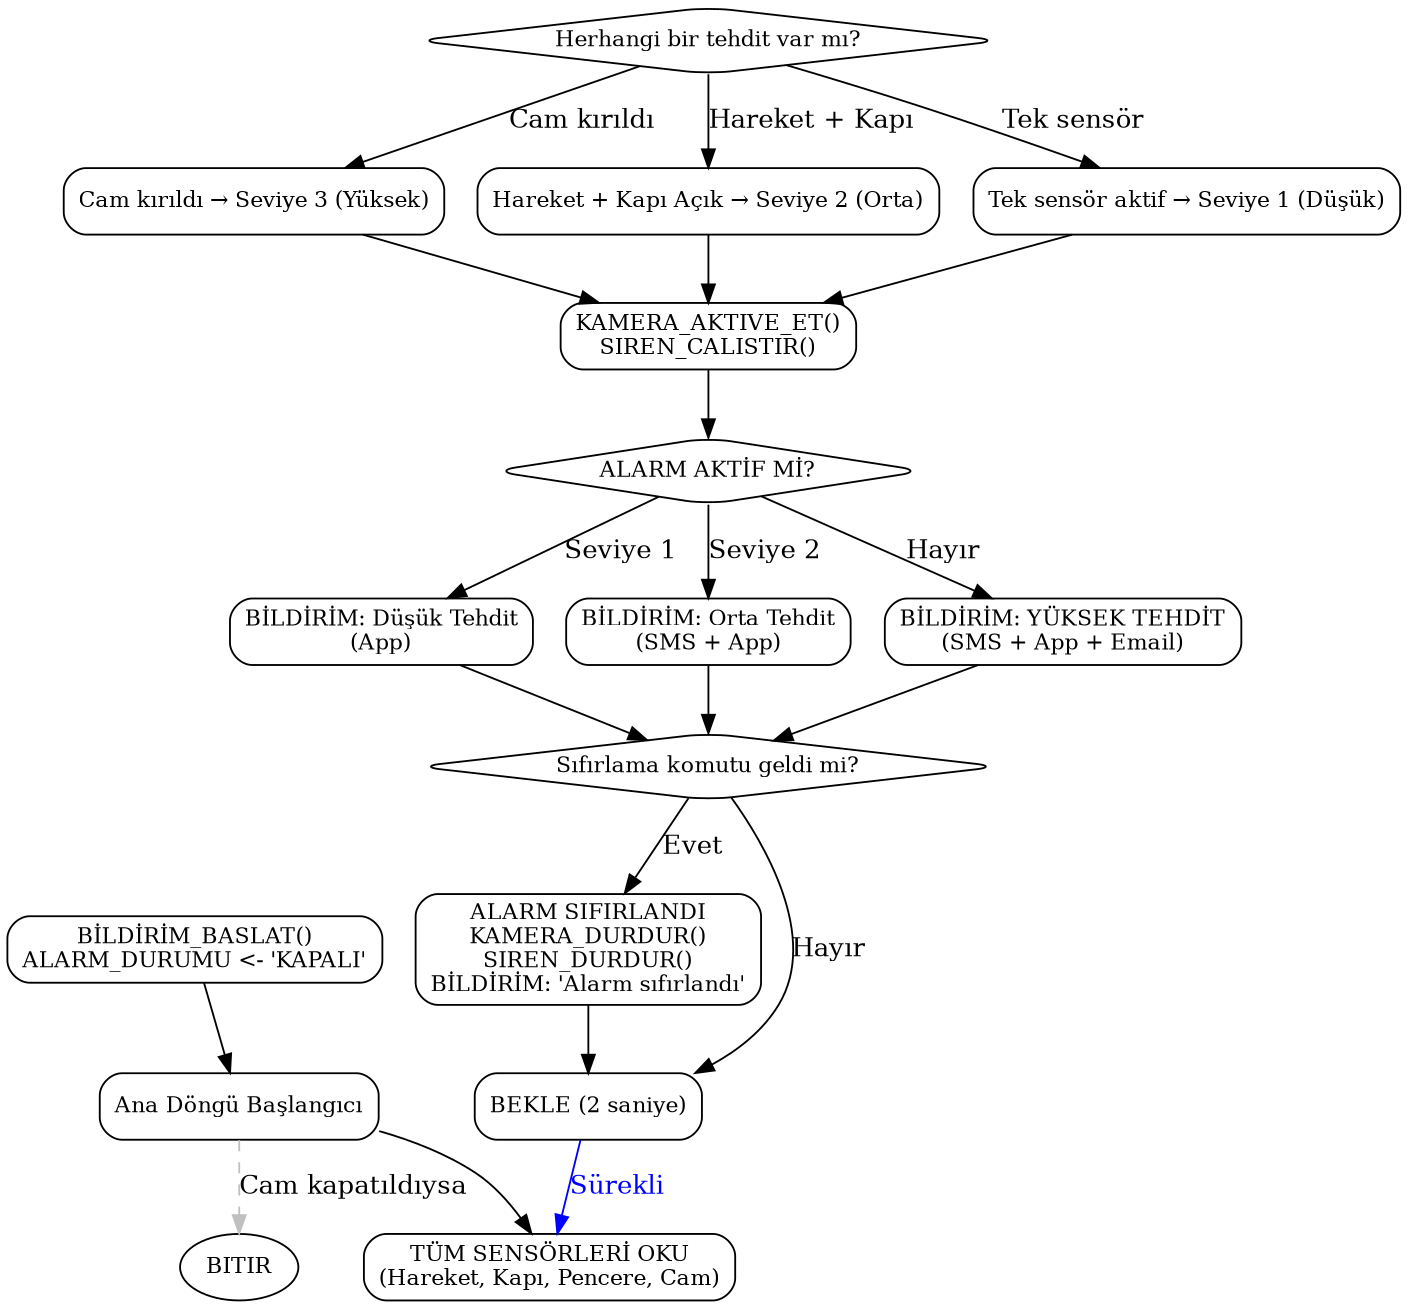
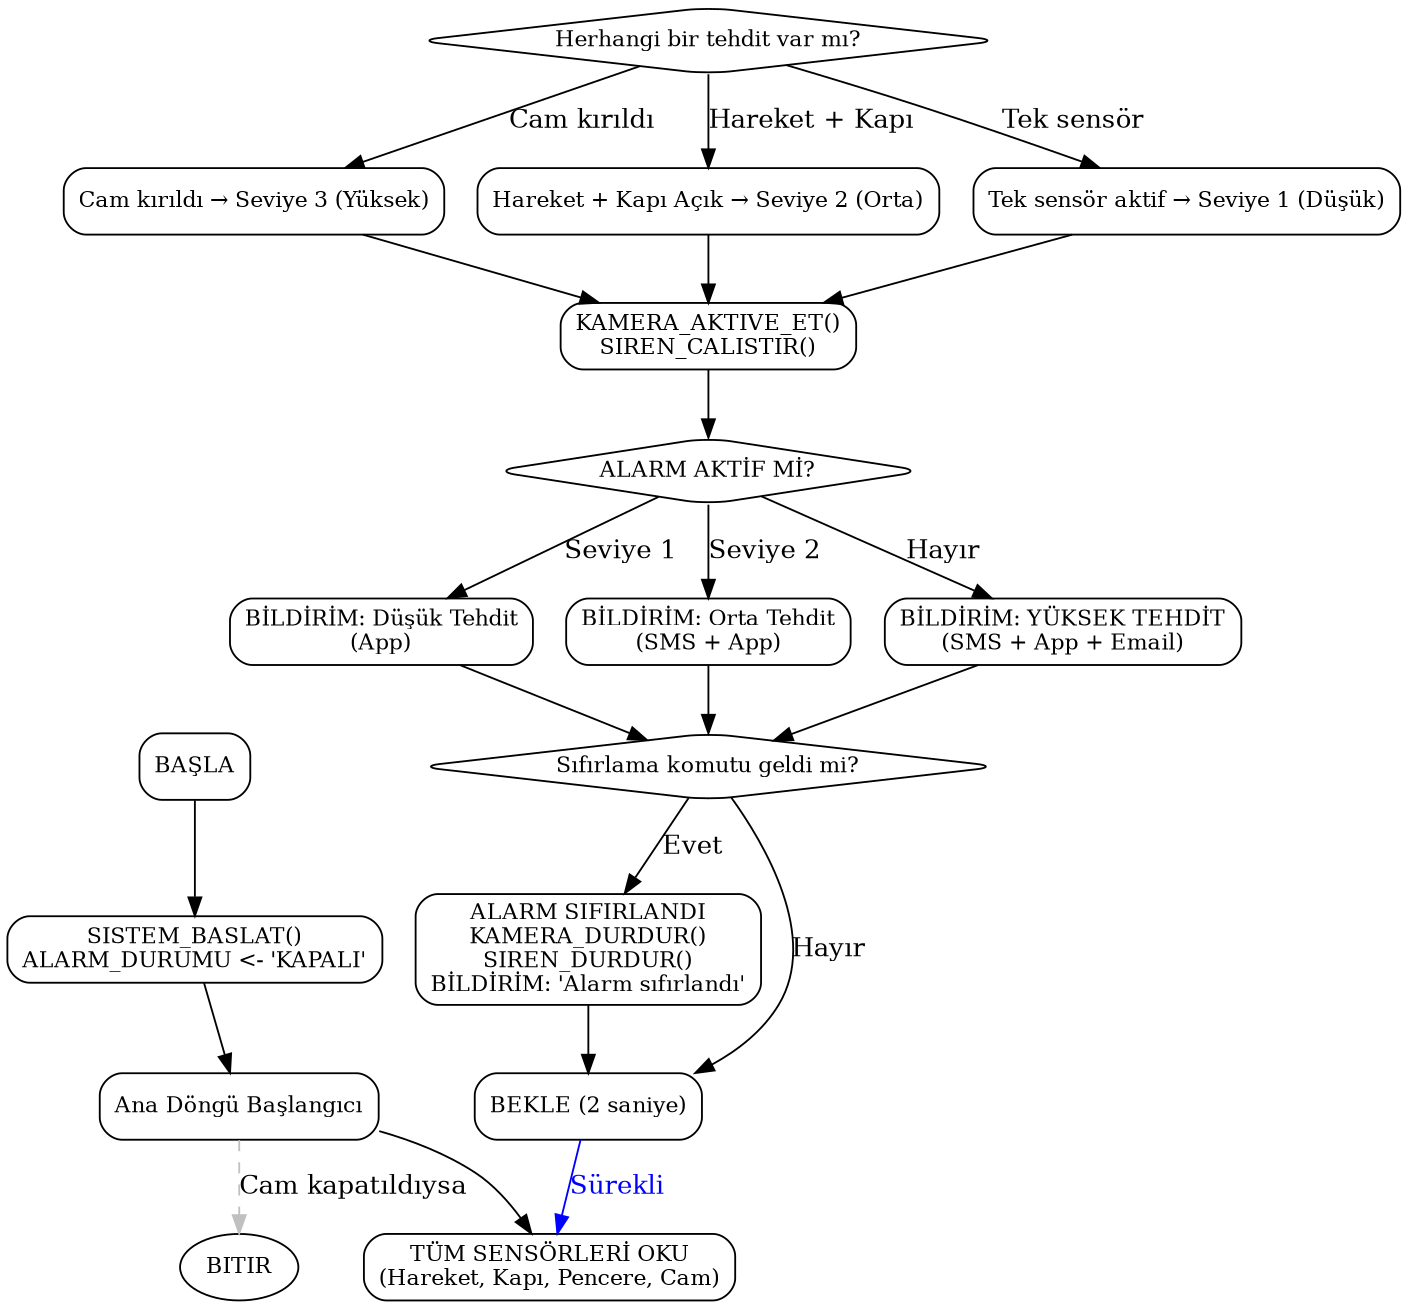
  digraph {
    fontname="DejaVu Serif"
    rankdir=TB
    node [fontname="DejaVu Serif" fontsize=12 shape=box style=rounded]
    edge [fontname="DejaVu Serif"]
-   n2 [label="BİLDİRİM_BASLAT()\nALARM_DURUMU <- 'KAPALI'"]
+   n1 [label="BAŞLA"]
+   n2 [label="SISTEM_BASLAT()\nALARM_DURUMU <- 'KAPALI'"]
    n3 [label="Ana Döngü Başlangıcı"]
    n4 [label="TÜM SENSÖRLERİ OKU\n(Hareket, Kapı, Pencere, Cam)"]
    n5 [label=BITIR shape=oval]
    n6 [label="Herhangi bir tehdit var mı?" shape=diamond]
    n7 [label="Cam kırıldı → Seviye 3 (Yüksek)"]
    n8 [label="Hareket + Kapı Açık → Seviye 2 (Orta)"]
    n9 [label="Tek sensör aktif → Seviye 1 (Düşük)"]
    n10 [label="KAMERA_AKTIVE_ET()\nSIREN_CALISTIR()"]
    n11 [label="ALARM AKTİF Mİ?" shape=diamond]
    n12 [label="BEKLE (2 saniye)"]
    n13 [label="BİLDİRİM: Düşük Tehdit\n(App)"]
    n14 [label="BİLDİRİM: Orta Tehdit\n(SMS + App)"]
    n15 [label="BİLDİRİM: YÜKSEK TEHDİT\n(SMS + App + Email)"]
    n16 [label="Sıfırlama komutu geldi mi?" shape=diamond]
    n17 [label="ALARM SIFIRLANDI\nKAMERA_DURDUR()\nSIREN_DURDUR()\nBİLDİRİM: 'Alarm sıfırlandı'"]
+   n1 -> n2
    n2 -> n3
    n3 -> n4
    n3 -> n5 [color=gray label="Cam kapatıldıysa" style=dashed]
    n6 -> n7 [label="Cam kırıldı"]
    n6 -> n8 [label="Hareket + Kapı"]
    n6 -> n9 [label="Tek sensör"]
    n7 -> n10
    n8 -> n10
    n9 -> n10
    n10 -> n11
    n11 -> n13 [label="Seviye 1"]
    n11 -> n14 [label="Seviye 2"]
    n11 -> n15 [label="Hayır"]
    n12 -> n4 [color=blue fontcolor=blue label="Sürekli"]
    n13 -> n16
    n14 -> n16
    n15 -> n16
    n16 -> n12 [label="Hayır"]
    n16 -> n17 [label=Evet]
    n17 -> n12
  }
